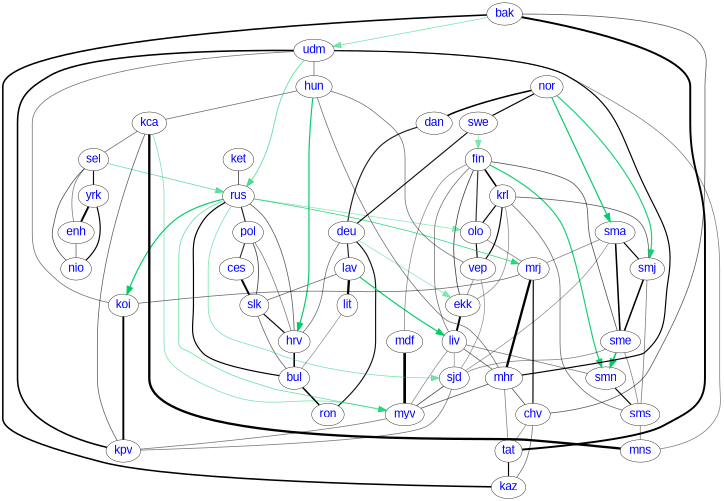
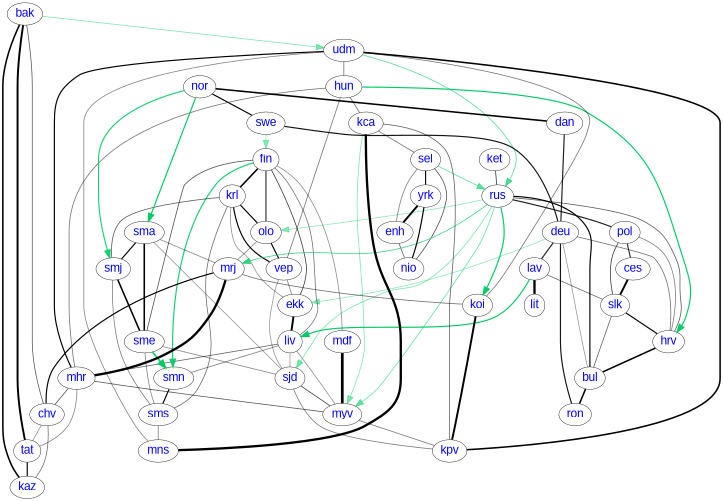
  digraph {
    splines=true
    node [fontcolor=blue fontname=Arial fontsize=30]
    edge [color="#000000ff" dir=none penwidth=2]
    bak [height=0.05 width=0.1]
    kaz [height=0.05 width=0.1]
    bul [height=0.05 width=0.1]
    ron [height=0.05 width=0.1]
    ces [height=0.05 width=0.1]
    slk [height=0.05 width=0.1]
    chv [height=0.05 width=0.1]
    tat [height=0.05 width=0.1]
    dan [height=0.05 width=0.1]
    deu [height=0.05 width=0.1]
    hrv [height=0.05 width=0.1]
    lav [height=0.05 width=0.1]
    ekk [height=0.05 width=0.1]
    liv [height=0.05 width=0.1]
    enh [height=0.05 width=0.1]
    nio [height=0.05 width=0.1]
    fin [height=0.05 width=0.1]
    krl [height=0.05 width=0.1]
    mdf [height=0.05 width=0.1]
    olo [height=0.05 width=0.1]
    sme [height=0.05 width=0.1]
    hun [height=0.05 width=0.1]
    kca [height=0.05 width=0.1]
    sel [height=0.05 width=0.1]
    ket [height=0.05 width=0.1]
    rus [height=0.05 width=0.1]
    koi [height=0.05 width=0.1]
    kpv [height=0.05 width=0.1]
    smj [height=0.05 width=0.1]
    sms [height=0.05 width=0.1]
    vep [height=0.05 width=0.1]
    lit [height=0.05 width=0.1]
    mhr [height=0.05 width=0.1]
    myv [height=0.05 width=0.1]
    sjd [height=0.05 width=0.1]
    udm [height=0.05 width=0.1]
    mns [height=0.05 width=0.1]
    mrj [height=0.05 width=0.1]
    nor [height=0.05 width=0.1]
    swe [height=0.05 width=0.1]
    pol [height=0.05 width=0.1]
    yrk [height=0.05 width=0.1]
    sma [height=0.05 width=0.1]
    smn [height=0.05 width=0.1]
    subgraph sub_1 {
    }
    subgraph sub_2 {
      bak
      kaz
      bul
      ron
      ces
      slk
      chv
      tat
      dan
      deu
      hrv
      lav
      ekk
      liv
      enh
      nio
      fin
      krl
      mdf
      olo
      sme
      hun
      kca
      sel
      ket
      rus
      koi
      kpv
      smj
      sms
      vep
      lit
      mhr
      myv
      sjd
      udm
      mns
      mrj
      nor
      swe
      pol
      yrk
      sma
      smn
    }
    subgraph sub_3 {
      bak
      deu
      hrv
      lav
      ekk
      liv
      fin
      olo
      sme
      hun
      kca
      sel
      rus
      koi
      smj
      myv
      sjd
      udm
      mrj
      nor
      swe
      sma
      smn
    }
    subgraph sub_4 {
    }
    bak -> kaz [penwidth=4]
    bak -> udm [arrowsize=2 color="#00cc6684" dir=""]
    bul -> ron [penwidth=4]
    ces -> slk [penwidth=5]
    slk -> bul [color="#0000009d"]
    slk -> hrv [color="#000000fc" penwidth=3]
    chv -> bak [color="#000000a6"]
    chv -> kaz [color="#0000008e"]
    chv -> tat [color="#0000006d"]
    tat -> bak [penwidth=5]
    tat -> kaz [penwidth=3]
    dan -> deu [color="#000000e1" penwidth=3]
    deu -> ron [color="#000000eb" penwidth=3]
    deu -> hrv [color="#00000091"]
    deu -> lav [color="#000000dc" penwidth=3]
    deu -> ekk [arrowsize=2 color="#00cc6673" dir=""]
    hrv -> bul [penwidth=4]
    lav -> slk [color="#00000096"]
    lav -> liv [arrowsize=2 color="#00cc66ff" penwidth=3 dir=""]
    lav -> lit [penwidth=6]
    ekk -> liv [penwidth=5]
    liv -> mhr [color="#0000009c"]
    liv -> myv [color="#00000071"]
    liv -> sjd [color="#0000006c"]
    liv -> smn [color="#00000084"]
    enh -> nio [color="#0000009c"]
    fin -> ekk [color="#000000c7"]
    fin -> liv [color="#0000008c"]
    fin -> krl [penwidth=4]
    fin -> mdf [color="#00000073"]
    fin -> olo [color="#000000cc" penwidth=3]
    fin -> sme [color="#000000b1"]
    fin -> smn [arrowsize=2 color="#00cc66ed" penwidth=3 dir=""]
    krl -> ekk [color="#00000070"]
    krl -> olo [penwidth=3]
    krl -> smj [color="#000000a6"]
    krl -> sms [color="#00000094"]
    krl -> vep [penwidth=3]
    mdf -> myv [penwidth=7]
    olo -> vep [penwidth=3]
    olo -> mrj [color="#0000007b"]
    sme -> sms [color="#0000007b"]
    sme -> sjd [color="#0000007b"]
    sme -> smn [arrowsize=2 color="#00cc66ff" penwidth=4 dir=""]
    hun -> hrv [arrowsize=2 color="#00cc66ff" penwidth=3 dir=""]
    hun -> kca [color="#00000091"]
    kca -> sel [color="#0000008f"]
    kca -> myv [arrowsize=2 color="#00cc6683" dir=""]
    sel -> enh [color="#00000080"]
    sel -> nio [color="#000000b0"]
    sel -> rus [arrowsize=2 color="#00cc669f" dir=""]
    sel -> yrk [color="#000000f2" penwidth=3]
    ket -> rus [color="#000000c9"]
    rus -> bul [penwidth=3]
    rus -> hrv [color="#000000a5"]
    rus -> olo [arrowsize=2 color="#00cc6674" dir=""]
    rus -> koi [arrowsize=2 color="#00cc66ff" penwidth=3 dir=""]
    rus -> myv [arrowsize=2 color="#00cc669b" dir=""]
    rus -> sjd [arrowsize=2 color="#00cc6688" dir=""]
    rus -> mrj [arrowsize=2 color="#00cc66cc" dir=""]
    rus -> pol [color="#000000df" penwidth=3]
    koi -> kpv [penwidth=5]
    kpv -> kca [color="#0000009f"]
    smj -> sme [penwidth=4]
    smj -> sms [color="#00000084"]
    sms -> mns [color="#00000085"]
    vep -> ekk [color="#0000007e"]
    vep -> hun [color="#0000008c"]
    vep -> sjd [color="#00000067"]
-   lit -> bul [color="#00000068"]
+   deu -> bul [color="#00000068"]
    mhr -> chv [color="#000000b0"]
    mhr -> tat [color="#0000007c"]
    mhr -> hun [color="#0000008d"]
    mhr -> myv [color="#000000aa"]
    mhr -> udm [penwidth=3]
    myv -> kpv [color="#00000087"]
    sjd -> kpv [color="#00000087"]
    sjd -> myv [color="#000000be"]
    udm -> hun [color="#00000095"]
    udm -> rus [arrowsize=2 color="#00cc66ae" dir=""]
    udm -> koi [color="#0000008b"]
    udm -> kpv [penwidth=4]
    udm -> mns [color="#0000007d"]
    mns -> kca [penwidth=6]
    mrj -> chv [penwidth=3]
    mrj -> koi [color="#00000094"]
    mrj -> mhr [penwidth=6]
    nor -> dan [penwidth=4]
    nor -> smj [arrowsize=2 color="#00cc66e5" penwidth=3 dir=""]
    nor -> swe [penwidth=3]
    nor -> sma [arrowsize=2 color="#00cc66ff" penwidth=3 dir=""]
    swe -> deu [color="#000000eb" penwidth=3]
    swe -> fin [arrowsize=2 color="#00cc6679" dir=""]
    pol -> ces [color="#000000ce" penwidth=3]
    pol -> slk [color="#000000c7"]
    pol -> hrv [color="#00000083"]
    yrk -> enh [penwidth=5]
    yrk -> nio [penwidth=3]
    sma -> sme [penwidth=4]
    sma -> smj [penwidth=3]
    sma -> sjd [color="#0000006a"]
    sma -> mrj [color="#0000007a"]
    smn -> sms [penwidth=3]
  }
